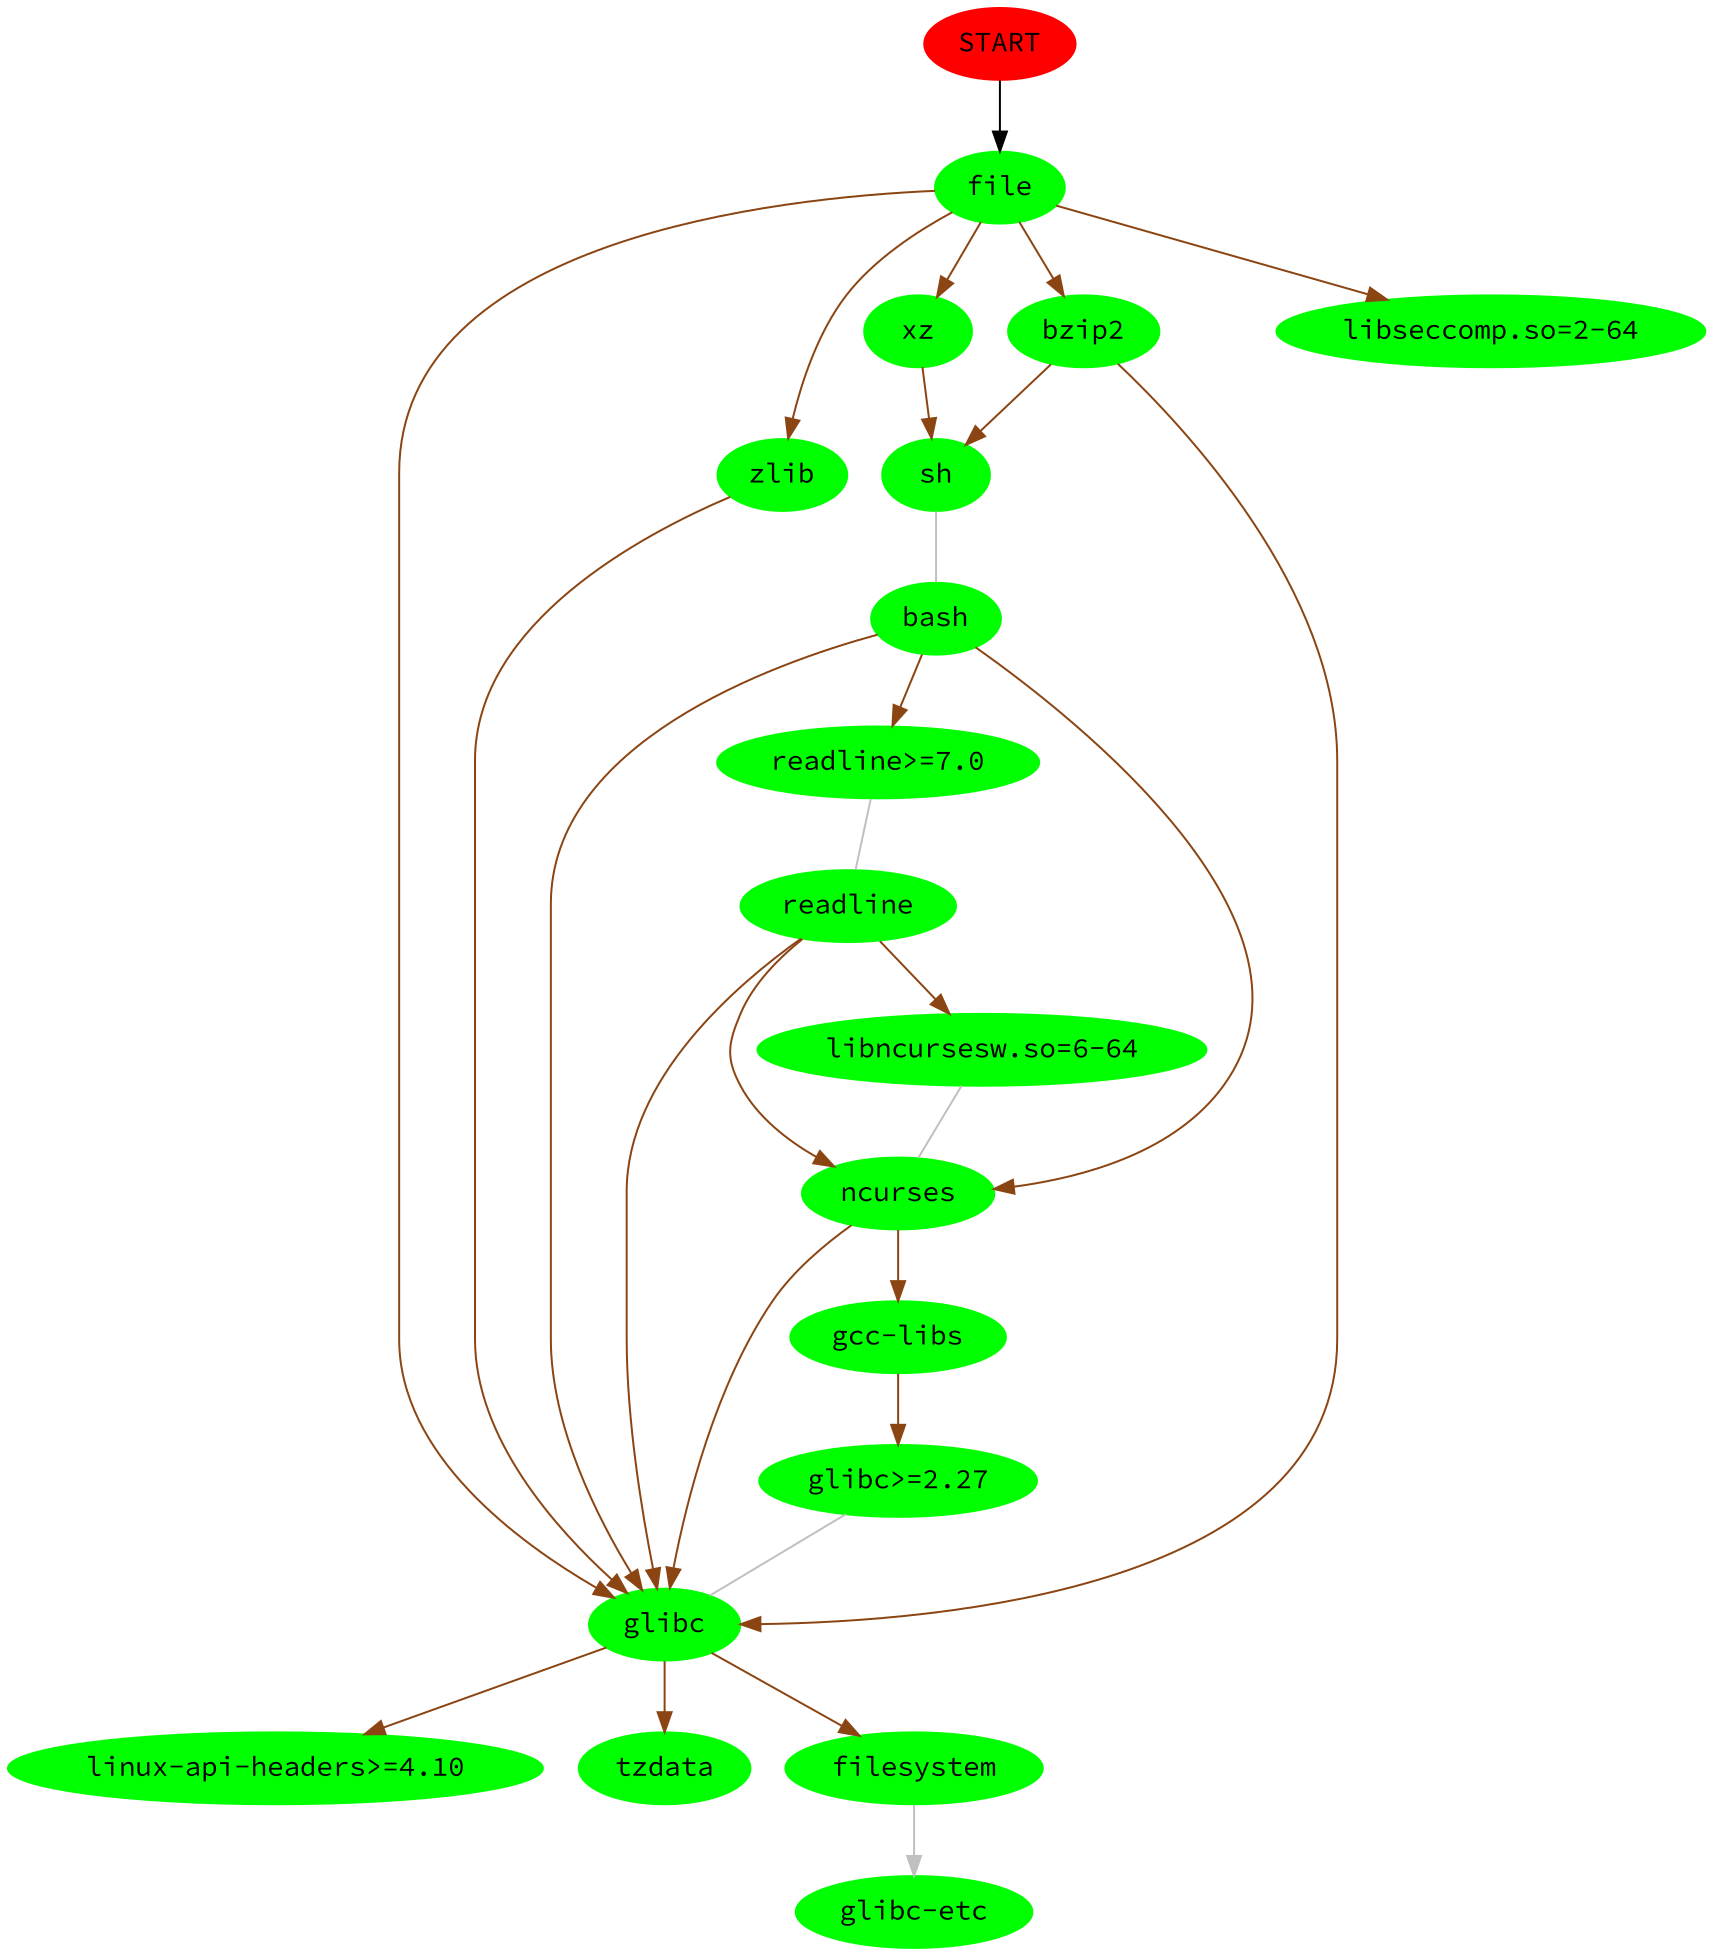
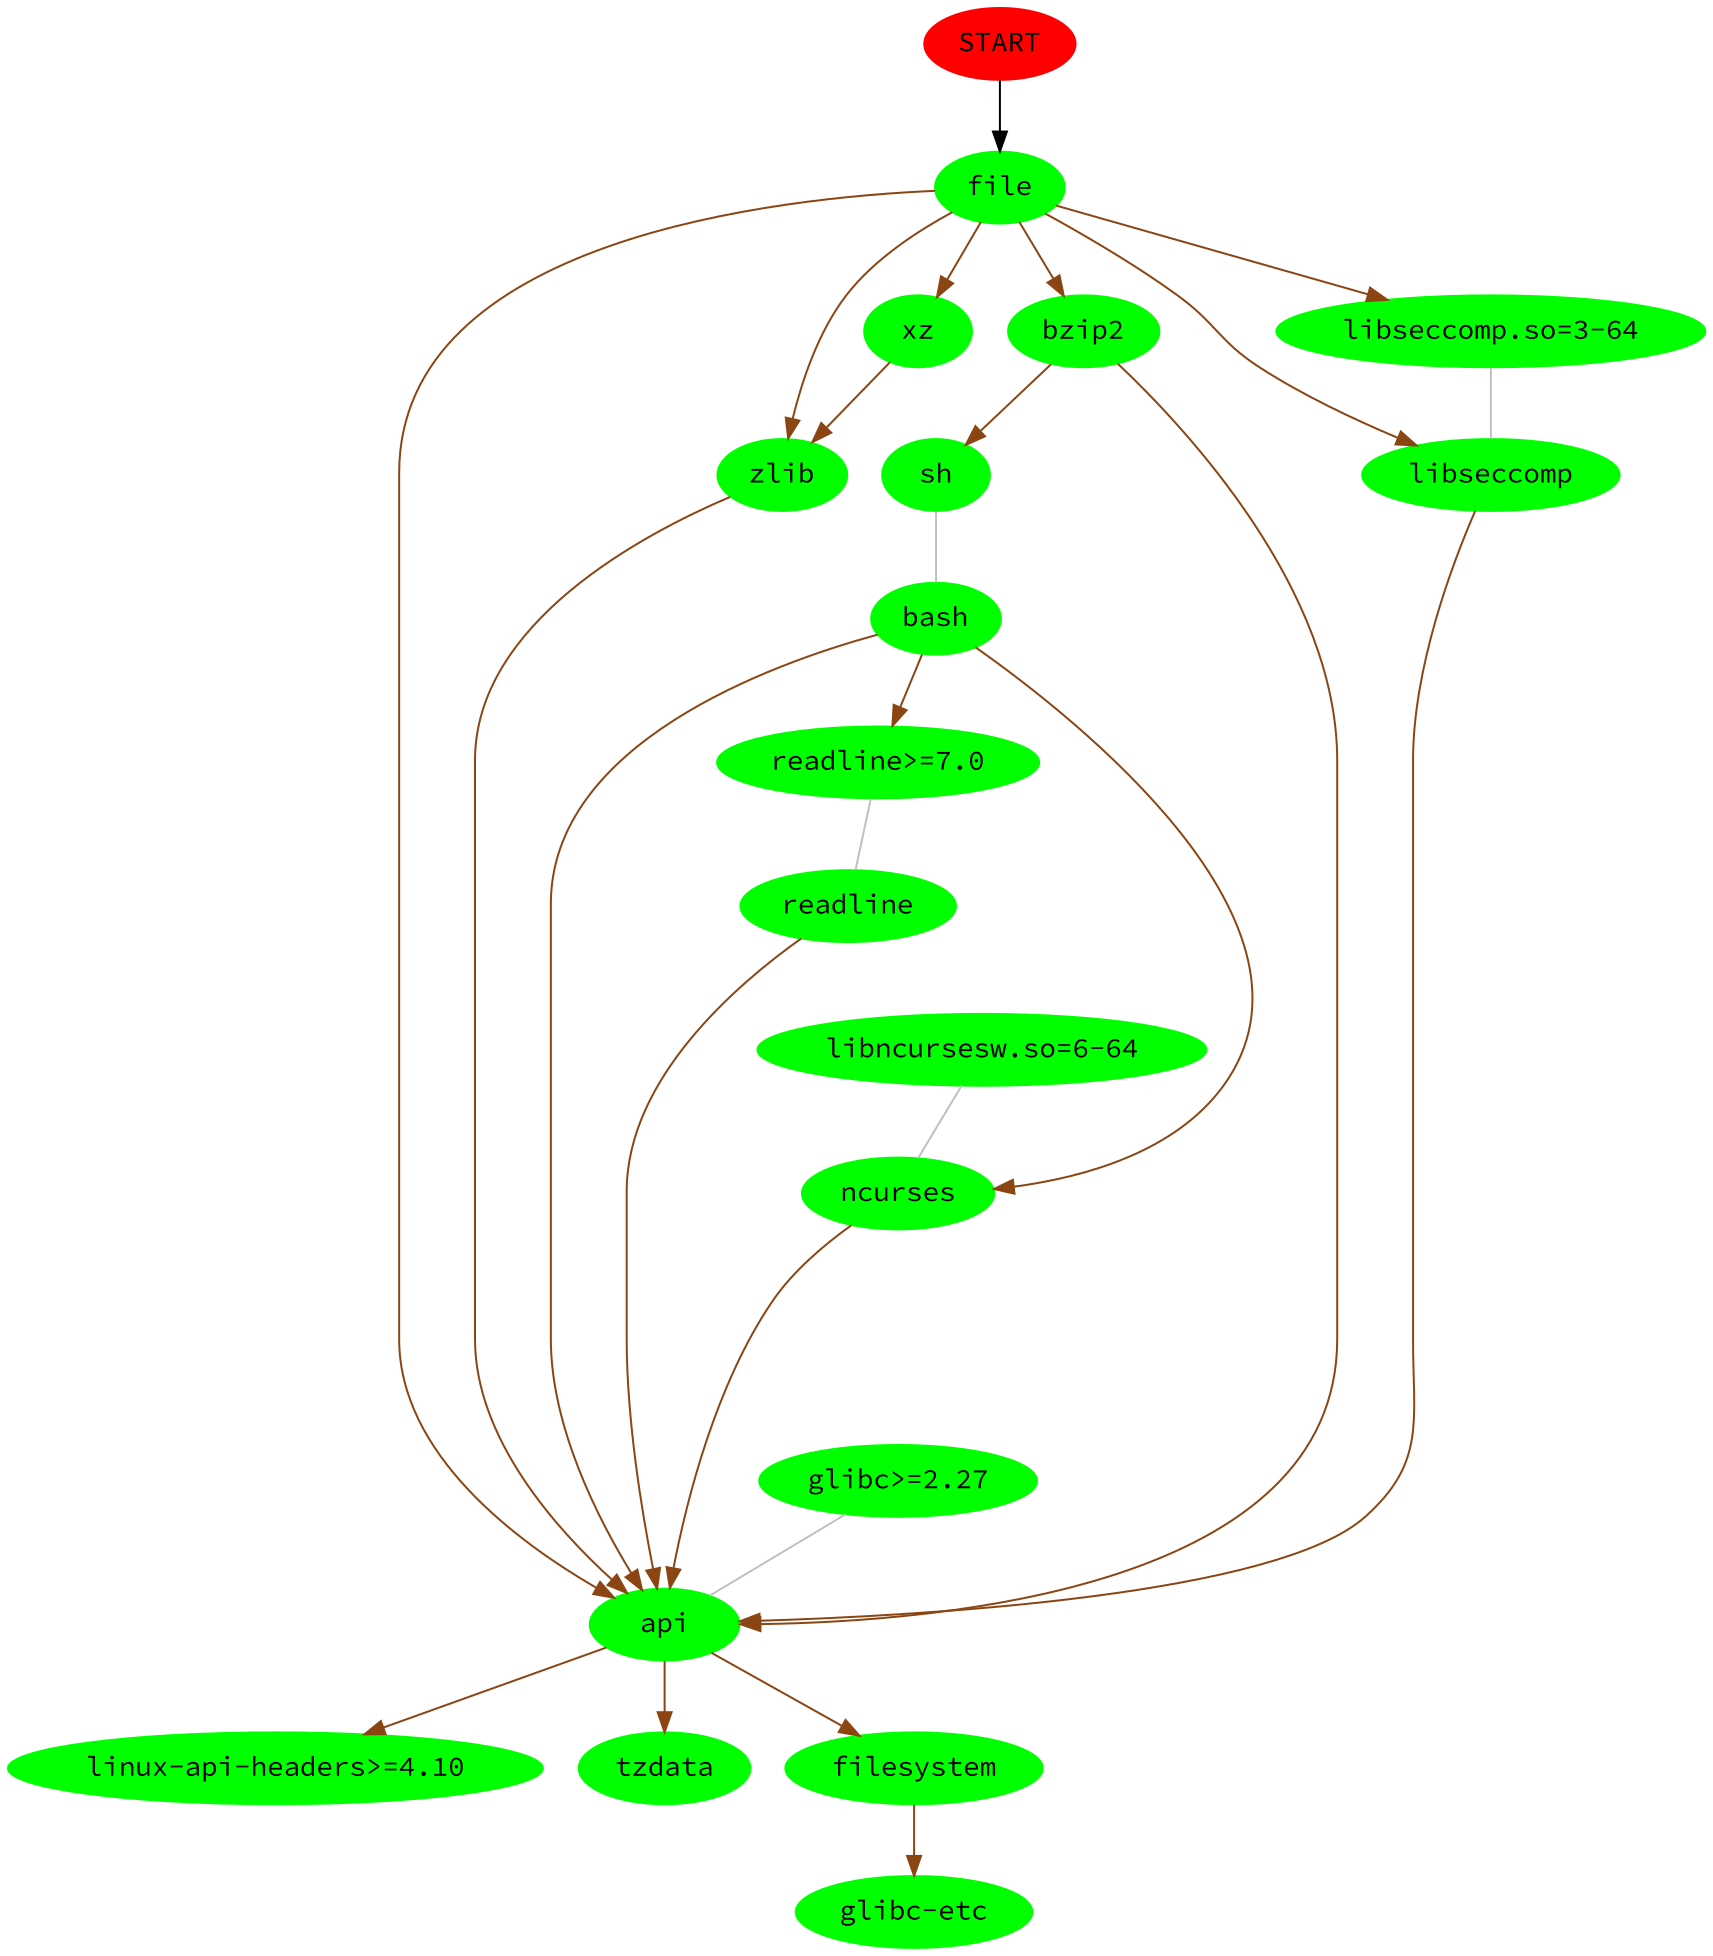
  digraph {
    fontname="Source Code Pro"
    node [color=green fontname="Source Code Pro" style=filled]
    edge [fontname="Source Code Pro" color=chocolate4]
    START [color=red]
    file
-   glibc
+   glibc [label=api]
    zlib
    xz
    bzip2
-   "libseccomp.so=2-64"
+   libseccomp
+   "libseccomp.so=2-64" [label="libseccomp.so=3-64"]
    "linux-api-headers>=4.10"
    tzdata
    filesystem
    sh
    n13 [label="glibc-etc"]
    bash
    "readline>=7.0"
    ncurses
    readline
-   "gcc-libs"
    "libncursesw.so=6-64"
    "glibc>=2.27"
    START -> file [color=""]
    file -> glibc
    file -> zlib
    file -> xz
    file -> bzip2
+   file -> libseccomp
    file -> "libseccomp.so=2-64"
    glibc -> "linux-api-headers>=4.10"
    glibc -> tzdata
    glibc -> filesystem
    zlib -> glibc
-   xz -> sh
+   xz -> zlib
    bzip2 -> glibc
    bzip2 -> sh
-   filesystem -> n13 [color=grey]
+   libseccomp -> glibc
+   "libseccomp.so=2-64" -> libseccomp [arrowhead=none color=grey]
+   filesystem -> n13
    sh -> bash [arrowhead=none color=grey]
    bash -> glibc
    bash -> "readline>=7.0"
    bash -> ncurses
    "readline>=7.0" -> readline [arrowhead=none color=grey]
    ncurses -> glibc
-   ncurses -> "gcc-libs"
    readline -> glibc
-   readline -> ncurses
-   readline -> "libncursesw.so=6-64"
-   "gcc-libs" -> "glibc>=2.27"
    "libncursesw.so=6-64" -> ncurses [arrowhead=none color=grey]
    "glibc>=2.27" -> glibc [arrowhead=none color=grey]
  }
